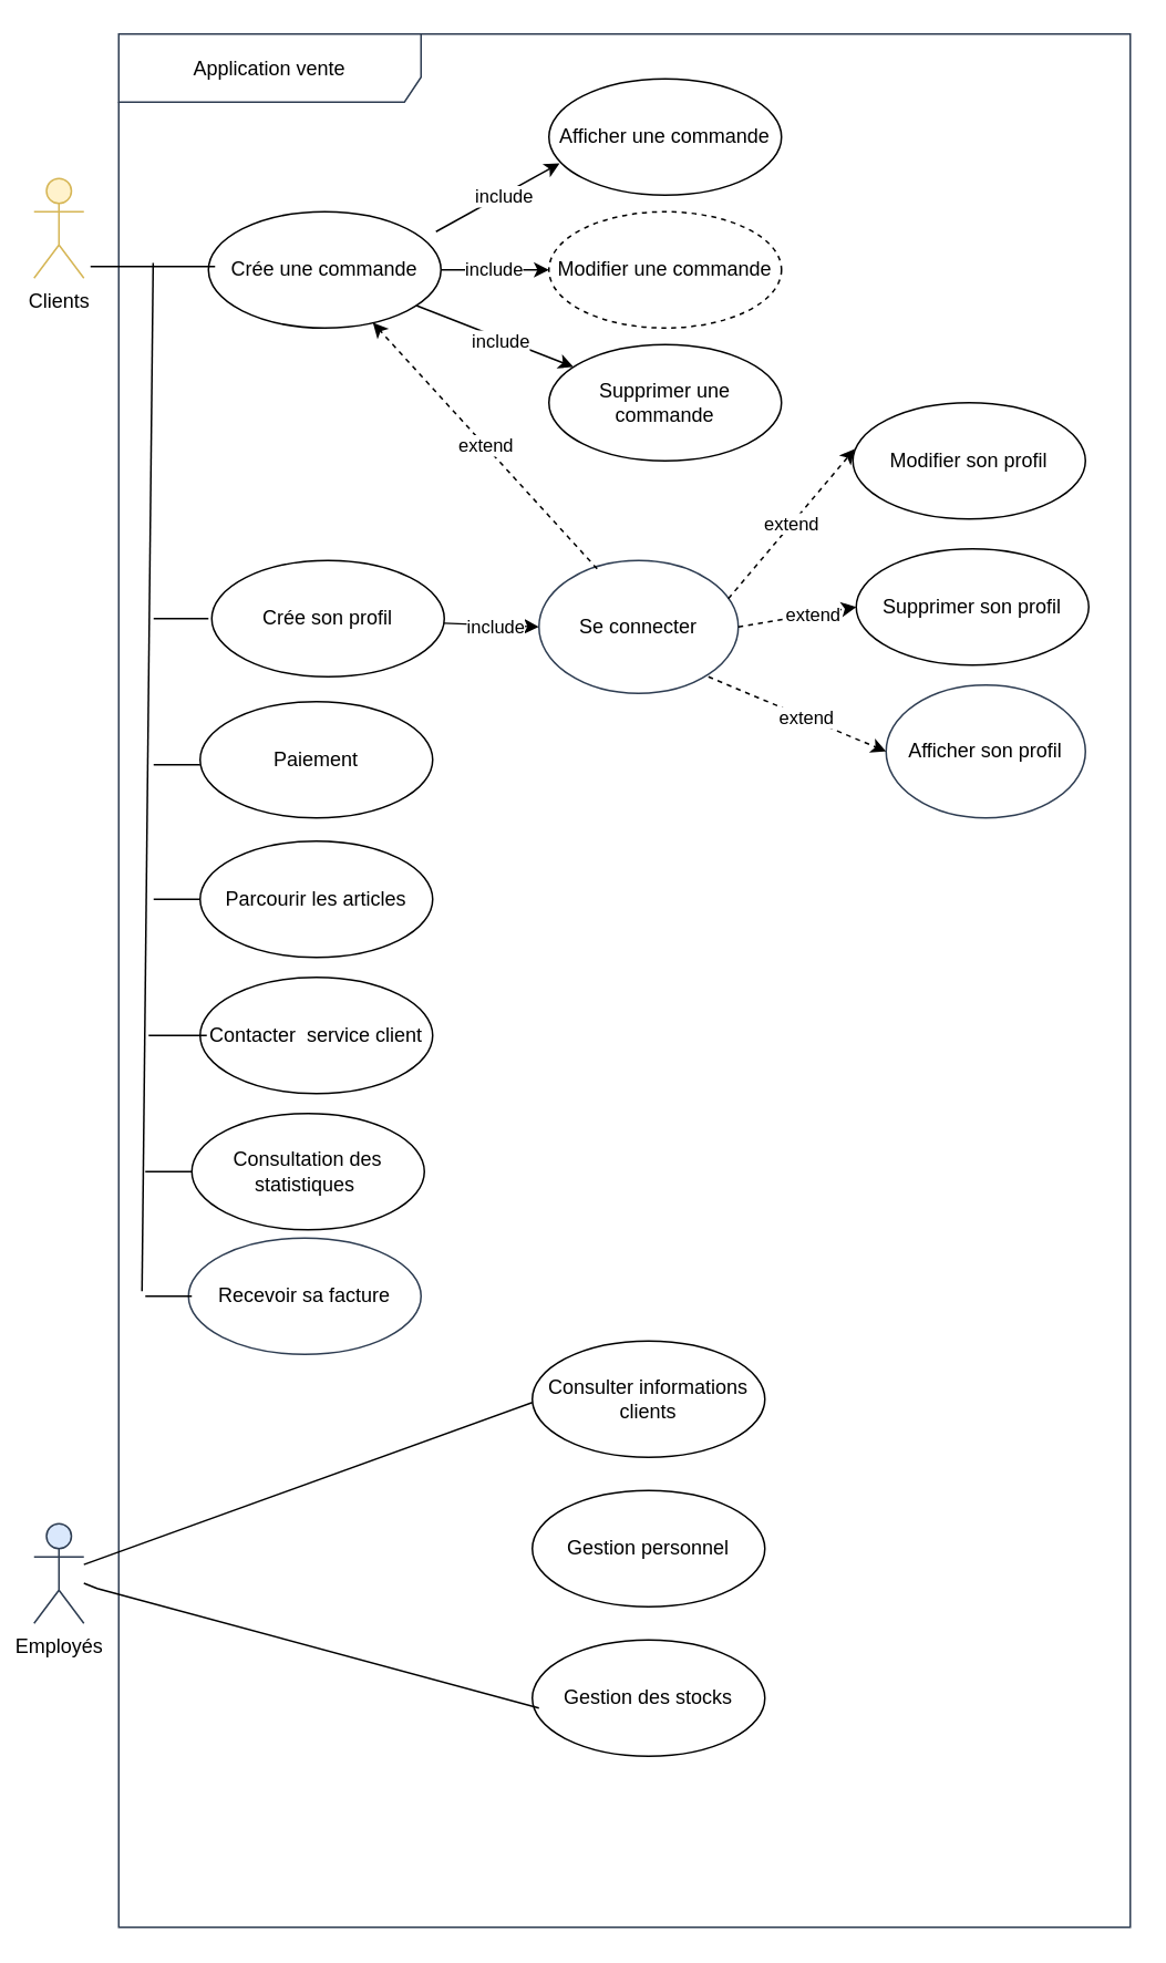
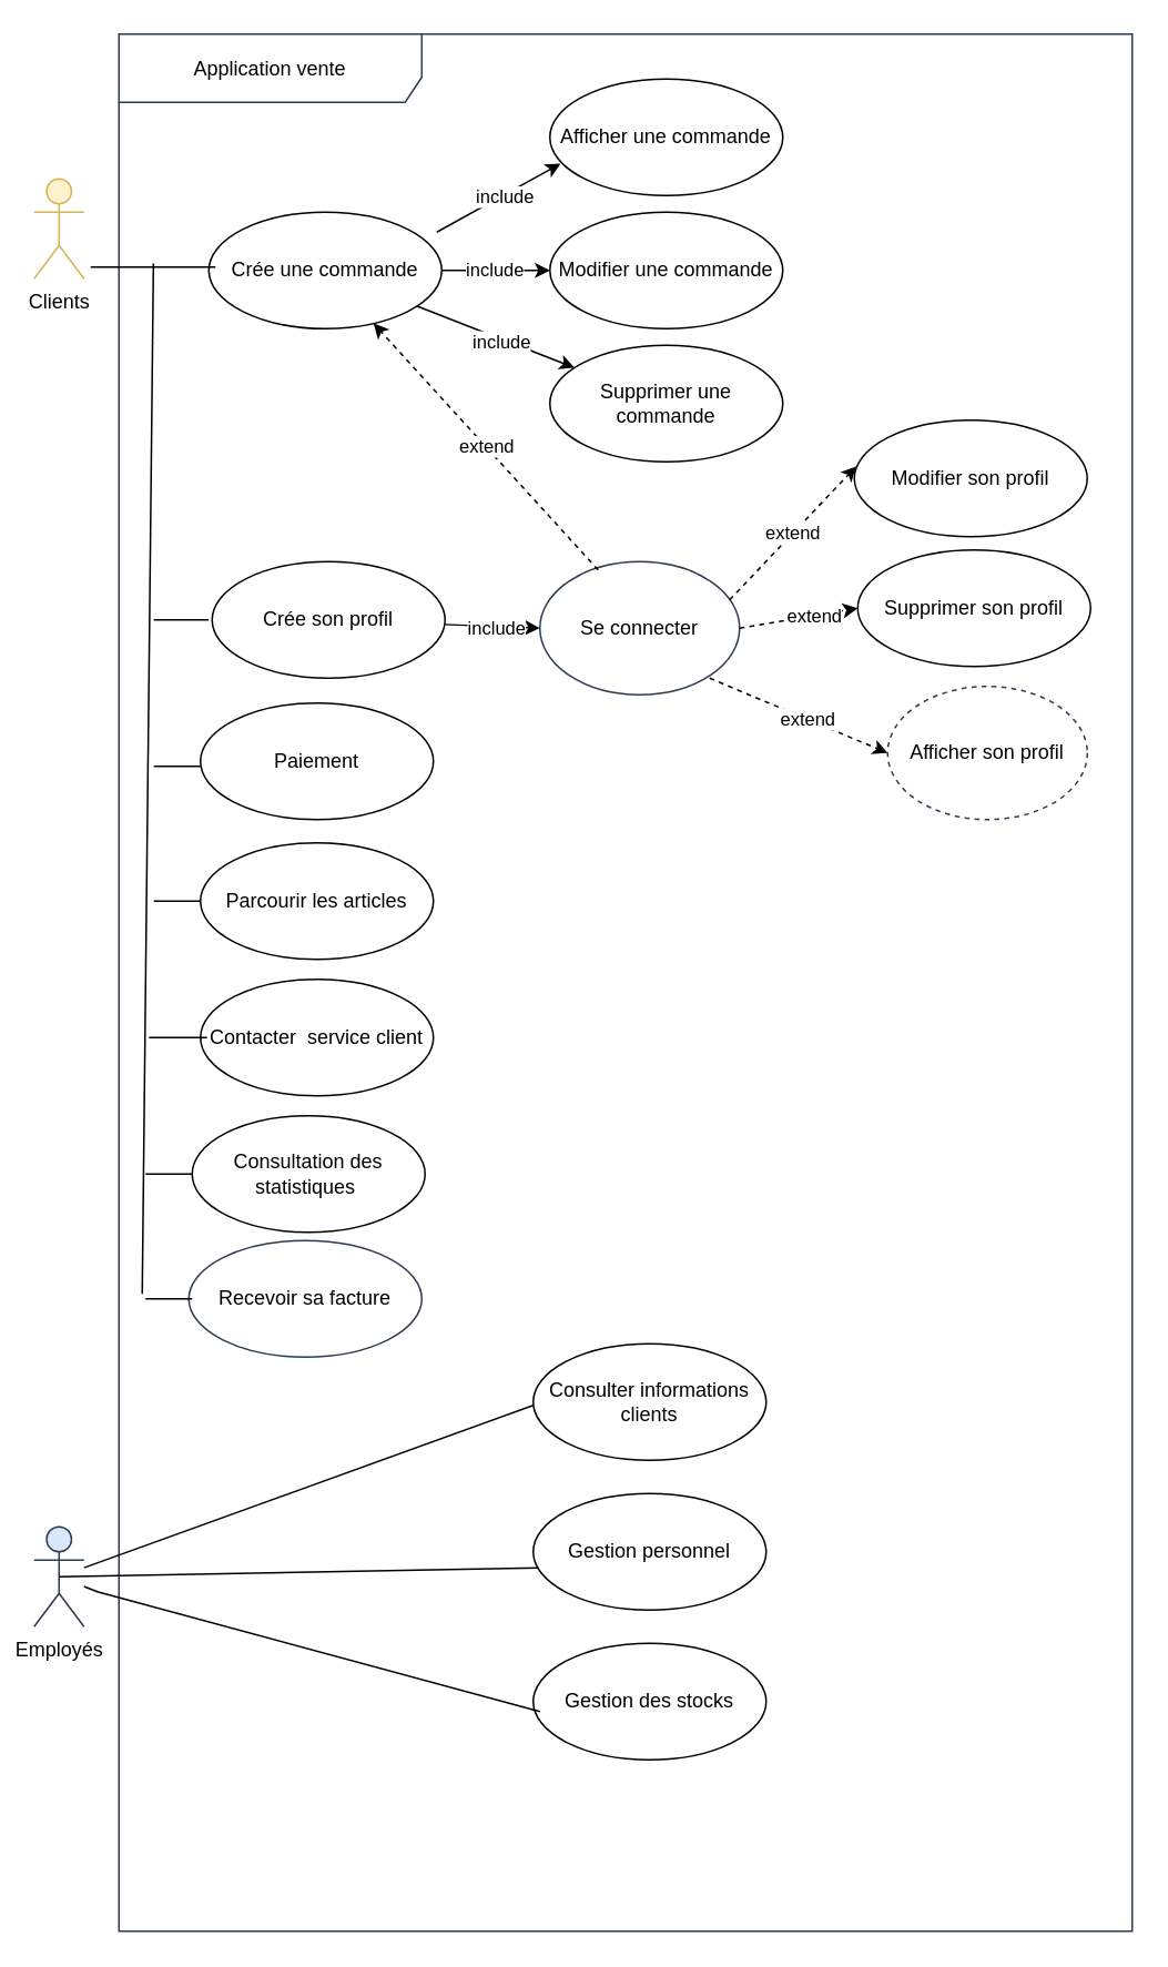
  <mxCell id="0" />
  <mxCell id="1" parent="0" />
  <mxCell id="2" value="Application vente" style="shape=umlFrame;whiteSpace=wrap;html=1;strokeColor=#2E3D52;fillColor=#FFFFFF;width=182;height=41;" vertex="1" parent="1"><mxGeometry x="71" y="20" width="609" height="1140" as="geometry" /></mxCell>
  <mxCell id="3" value="Clients" style="shape=umlActor;verticalLabelPosition=bottom;verticalAlign=top;html=1;fillColor=#fff2cc;strokeColor=#d6b656;" vertex="1" parent="1"><mxGeometry x="20" y="107" width="30" height="60" as="geometry" /></mxCell>
  <mxCell id="4" value="Employés" style="shape=umlActor;verticalLabelPosition=bottom;verticalAlign=top;html=1;fillColor=#dae8fc;strokeColor=#2E3D52;" vertex="1" parent="1"><mxGeometry x="20" y="917" width="30" height="60" as="geometry" /></mxCell>
  <mxCell id="5" value="Supprimer une commande" style="ellipse;whiteSpace=wrap;html=1;" vertex="1" parent="1"><mxGeometry x="330" y="207" width="140" height="70" as="geometry" /></mxCell>
- <mxCell id="6" value="Modifier son profil" style="ellipse;whiteSpace=wrap;html=1;" vertex="1" parent="1"><mxGeometry x="513" y="242" width="140" height="70" as="geometry" /></mxCell>
+ <mxCell id="6" value="Modifier son profil" style="ellipse;whiteSpace=wrap;html=1;" vertex="1" parent="1"><mxGeometry x="513" y="252" width="140" height="70" as="geometry" /></mxCell>
  <mxCell id="7" value="Paiement" style="ellipse;whiteSpace=wrap;html=1;" vertex="1" parent="1"><mxGeometry x="120" y="422" width="140" height="70" as="geometry" /></mxCell>
  <mxCell id="8" value="Parcourir les articles" style="ellipse;whiteSpace=wrap;html=1;" vertex="1" parent="1"><mxGeometry x="120" y="506" width="140" height="70" as="geometry" /></mxCell>
  <mxCell id="9" value="Contacter &amp;nbsp;service client" style="ellipse;whiteSpace=wrap;html=1;" vertex="1" parent="1"><mxGeometry x="120" y="588" width="140" height="70" as="geometry" /></mxCell>
  <mxCell id="10" value="Consulter informations clients" style="ellipse;whiteSpace=wrap;html=1;" vertex="1" parent="1"><mxGeometry x="320" y="807" width="140" height="70" as="geometry" /></mxCell>
  <mxCell id="11" value="Gestion des stocks" style="ellipse;whiteSpace=wrap;html=1;" vertex="1" parent="1"><mxGeometry x="320" y="987" width="140" height="70" as="geometry" /></mxCell>
  <mxCell id="12" value="Consultation des statistiques&amp;nbsp;" style="ellipse;whiteSpace=wrap;html=1;" vertex="1" parent="1"><mxGeometry x="115" y="670" width="140" height="70" as="geometry" /></mxCell>
  <mxCell id="13" value="Gestion personnel" style="ellipse;whiteSpace=wrap;html=1;" vertex="1" parent="1"><mxGeometry x="320" y="897" width="140" height="70" as="geometry" /></mxCell>
  <mxCell id="14" value="" style="edgeStyle=orthogonalEdgeStyle;rounded=0;orthogonalLoop=1;jettySize=auto;html=1;" edge="1" parent="1" source="16" target="17"><mxGeometry relative="1" as="geometry" /></mxCell>
  <mxCell id="15" value="include" style="edgeLabel;html=1;align=center;verticalAlign=middle;resizable=0;points=[];" vertex="1" connectable="0" parent="14"><mxGeometry x="-0.061" y="1" relative="1" as="geometry"><mxPoint as="offset" /></mxGeometry></mxCell>
  <mxCell id="16" value="Crée une commande" style="ellipse;whiteSpace=wrap;html=1;" vertex="1" parent="1"><mxGeometry x="125" y="127" width="140" height="70" as="geometry" /></mxCell>
- <mxCell id="17" value="Modifier une commande" style="ellipse;whiteSpace=wrap;html=1;dashed=1;" vertex="1" parent="1"><mxGeometry x="330" y="127" width="140" height="70" as="geometry" /></mxCell>
+ <mxCell id="17" value="Modifier une commande" style="ellipse;whiteSpace=wrap;html=1;" vertex="1" parent="1"><mxGeometry x="330" y="127" width="140" height="70" as="geometry" /></mxCell>
  <mxCell id="18" value="Afficher une commande" style="ellipse;whiteSpace=wrap;html=1;" vertex="1" parent="1"><mxGeometry x="330" width="140" height="70" as="geometry" y="47" /></mxCell>
  <mxCell id="19" value="Crée son profil" style="ellipse;whiteSpace=wrap;html=1;" vertex="1" parent="1"><mxGeometry x="127" y="337" width="140" height="70" as="geometry" /></mxCell>
  <mxCell id="20" value="Supprimer son profil" style="ellipse;whiteSpace=wrap;html=1;" vertex="1" parent="1"><mxGeometry x="515" y="330" width="140" height="70" as="geometry" /></mxCell>
  <mxCell id="21" value="" style="endArrow=classic;html=1;rounded=0;" edge="1" parent="1" source="16" target="5"><mxGeometry width="50" height="50" relative="1" as="geometry"><mxPoint x="224" y="197" as="sourcePoint" /><mxPoint x="274" y="147" as="targetPoint" /></mxGeometry></mxCell>
  <mxCell id="22" value="include" style="edgeLabel;html=1;align=center;verticalAlign=middle;resizable=0;points=[];" vertex="1" connectable="0" parent="21"><mxGeometry x="0.07" y="-1" relative="1" as="geometry"><mxPoint as="offset" /></mxGeometry></mxCell>
  <mxCell id="23" value="" style="endArrow=classic;html=1;rounded=0;entryX=0.046;entryY=0.726;entryDx=0;entryDy=0;entryPerimeter=0;" edge="1" parent="1" target="18"><mxGeometry width="50" height="50" relative="1" as="geometry"><mxPoint x="262" y="139" as="sourcePoint" /><mxPoint x="312" y="89" as="targetPoint" /></mxGeometry></mxCell>
  <mxCell id="24" value="include" style="edgeLabel;html=1;align=center;verticalAlign=middle;resizable=0;points=[];" vertex="1" connectable="0" parent="23"><mxGeometry x="0.07" y="-1" relative="1" as="geometry"><mxPoint as="offset" /></mxGeometry></mxCell>
  <mxCell id="25" value="" style="endArrow=classic;html=1;rounded=0;entryX=0;entryY=0.5;entryDx=0;entryDy=0;" edge="1" parent="1" source="19" target="27"><mxGeometry width="50" height="50" relative="1" as="geometry"><mxPoint x="206.36" y="385" as="sourcePoint" /><mxPoint x="320.003" y="414.097" as="targetPoint" /></mxGeometry></mxCell>
  <mxCell id="26" value="include" style="edgeLabel;html=1;align=center;verticalAlign=middle;resizable=0;points=[];" vertex="1" connectable="0" parent="25"><mxGeometry x="0.07" y="-1" relative="1" as="geometry"><mxPoint as="offset" /></mxGeometry></mxCell>
  <mxCell id="27" value="Se connecter" style="ellipse;whiteSpace=wrap;html=1;strokeColor=#2E3D52;" vertex="1" parent="1"><mxGeometry x="324" y="337" width="120" height="80" as="geometry" /></mxCell>
  <mxCell id="28" value="extend" style="endArrow=classic;html=1;rounded=0;entryX=0.008;entryY=0.397;entryDx=0;entryDy=0;entryPerimeter=0;dashed=1;" edge="1" parent="1" target="6"><mxGeometry width="50" height="50" relative="1" as="geometry"><mxPoint x="438" y="360" as="sourcePoint" /><mxPoint x="488" y="310" as="targetPoint" /><Array as="points" /></mxGeometry></mxCell>
  <mxCell id="29" value="" style="endArrow=classic;html=1;rounded=0;exitX=1;exitY=0.5;exitDx=0;exitDy=0;entryX=0;entryY=0.5;entryDx=0;entryDy=0;dashed=1;" edge="1" parent="1" source="27" target="20"><mxGeometry width="50" height="50" relative="1" as="geometry"><mxPoint x="477" y="456" as="sourcePoint" /><mxPoint x="527" y="406" as="targetPoint" /></mxGeometry></mxCell>
  <mxCell id="30" value="extend" style="edgeLabel;html=1;align=center;verticalAlign=middle;resizable=0;points=[];" vertex="1" connectable="0" parent="29"><mxGeometry x="0.259" relative="1" as="geometry"><mxPoint as="offset" /></mxGeometry></mxCell>
- <mxCell id="31" value="Afficher son profil" style="ellipse;whiteSpace=wrap;html=1;strokeColor=#2E3D52;" vertex="1" parent="1"><mxGeometry x="533" y="412" width="120" height="80" as="geometry" /></mxCell>
+ <mxCell id="31" value="Afficher son profil" style="ellipse;whiteSpace=wrap;html=1;strokeColor=#2E3D52;dashed=1;" vertex="1" parent="1"><mxGeometry x="533" y="412" width="120" height="80" as="geometry" /></mxCell>
  <mxCell id="32" value="extend" style="endArrow=classic;html=1;rounded=0;dashed=1;" edge="1" parent="1" target="16"><mxGeometry width="50" height="50" relative="1" as="geometry"><mxPoint x="359" y="342" as="sourcePoint" /><mxPoint x="409" y="292" as="targetPoint" /></mxGeometry></mxCell>
  <mxCell id="33" value="" style="endArrow=classic;html=1;rounded=0;dashed=1;entryX=0;entryY=0.5;entryDx=0;entryDy=0;" edge="1" parent="1" target="31"><mxGeometry width="50" height="50" relative="1" as="geometry"><mxPoint x="426" y="407" as="sourcePoint" /><mxPoint x="476" y="357" as="targetPoint" /></mxGeometry></mxCell>
  <mxCell id="34" value="extend" style="edgeLabel;html=1;align=center;verticalAlign=middle;resizable=0;points=[];" vertex="1" connectable="0" parent="33"><mxGeometry x="0.098" relative="1" as="geometry"><mxPoint as="offset" /></mxGeometry></mxCell>
  <mxCell id="35" value="" style="line;strokeWidth=1;fillColor=none;align=left;verticalAlign=middle;spacingTop=-1;spacingLeft=3;spacingRight=3;rotatable=0;labelPosition=right;points=[];portConstraint=eastwest;strokeColor=inherit;" vertex="1" parent="1"><mxGeometry x="54" y="156" width="75" height="8" as="geometry" /></mxCell>
  <mxCell id="36" value="" style="line;strokeWidth=1;fillColor=none;align=left;verticalAlign=middle;spacingTop=-1;spacingLeft=3;spacingRight=3;rotatable=0;labelPosition=right;points=[];portConstraint=eastwest;strokeColor=inherit;" vertex="1" parent="1"><mxGeometry x="92" y="371" width="33" height="2" as="geometry" /></mxCell>
  <mxCell id="37" value="" style="line;strokeWidth=1;fillColor=none;align=left;verticalAlign=middle;spacingTop=-1;spacingLeft=3;spacingRight=3;rotatable=0;labelPosition=right;points=[];portConstraint=eastwest;strokeColor=inherit;" vertex="1" parent="1"><mxGeometry x="92" y="459" width="28" height="2" as="geometry" /></mxCell>
  <mxCell id="38" value="" style="line;strokeWidth=1;fillColor=none;align=left;verticalAlign=middle;spacingTop=-1;spacingLeft=3;spacingRight=3;rotatable=0;labelPosition=right;points=[];portConstraint=eastwest;strokeColor=inherit;" vertex="1" parent="1"><mxGeometry x="92" y="468.5" width="28" height="145" as="geometry" /></mxCell>
  <mxCell id="39" value="" style="line;strokeWidth=1;fillColor=none;align=left;verticalAlign=middle;spacingTop=-1;spacingLeft=3;spacingRight=3;rotatable=0;labelPosition=right;points=[];portConstraint=eastwest;strokeColor=inherit;" vertex="1" parent="1"><mxGeometry x="89" y="550.5" width="35" height="145" as="geometry" /></mxCell>
  <mxCell id="40" value="" style="line;strokeWidth=1;fillColor=none;align=left;verticalAlign=middle;spacingTop=-1;spacingLeft=3;spacingRight=3;rotatable=0;labelPosition=right;points=[];portConstraint=eastwest;strokeColor=inherit;" vertex="1" parent="1"><mxGeometry x="87" y="632.5" width="28" height="145" as="geometry" /></mxCell>
  <mxCell id="41" value="" style="endArrow=none;html=1;rounded=0;entryX=0.503;entryY=0.228;entryDx=0;entryDy=0;entryPerimeter=0;" edge="1" parent="1" target="35"><mxGeometry width="50" height="50" relative="1" as="geometry"><mxPoint x="85" y="777" as="sourcePoint" /><mxPoint x="104" y="160" as="targetPoint" /></mxGeometry></mxCell>
  <mxCell id="42" value="" style="endArrow=none;html=1;rounded=0;" edge="1" parent="1" source="4"><mxGeometry width="50" height="50" relative="1" as="geometry"><mxPoint x="270" y="894" as="sourcePoint" /><mxPoint x="320" y="844" as="targetPoint" /></mxGeometry></mxCell>
+ <mxCell id="43" value="" style="endArrow=none;html=1;rounded=0;entryX=0.023;entryY=0.639;entryDx=0;entryDy=0;entryPerimeter=0;exitX=0.5;exitY=0.5;exitDx=0;exitDy=0;exitPerimeter=0;" edge="1" parent="1" source="4" target="13"><mxGeometry width="50" height="50" relative="1" as="geometry"><mxPoint x="62" y="967" as="sourcePoint" /><mxPoint x="112" y="917" as="targetPoint" /></mxGeometry></mxCell>
  <mxCell id="44" value="" style="endArrow=none;html=1;rounded=0;entryX=0;entryY=0.5;entryDx=0;entryDy=0;" edge="1" parent="1" source="4"><mxGeometry width="50" height="50" relative="1" as="geometry"><mxPoint x="74" y="925" as="sourcePoint" /><mxPoint x="324" y="1028" as="targetPoint" /><Array as="points"><mxPoint x="58" y="956" /></Array></mxGeometry></mxCell>
  <mxCell id="45" value="Recevoir sa facture" style="ellipse;whiteSpace=wrap;html=1;strokeColor=#2E3D52;fillColor=#FFFFFF;" vertex="1" parent="1"><mxGeometry x="113" y="745" width="140" height="70" as="geometry" /></mxCell>
  <mxCell id="46" value="" style="line;strokeWidth=1;fillColor=none;align=left;verticalAlign=middle;spacingTop=-1;spacingLeft=3;spacingRight=3;rotatable=0;labelPosition=right;points=[];portConstraint=eastwest;strokeColor=inherit;" vertex="1" parent="1"><mxGeometry x="87" y="707.5" width="28" height="145" as="geometry" /></mxCell>
